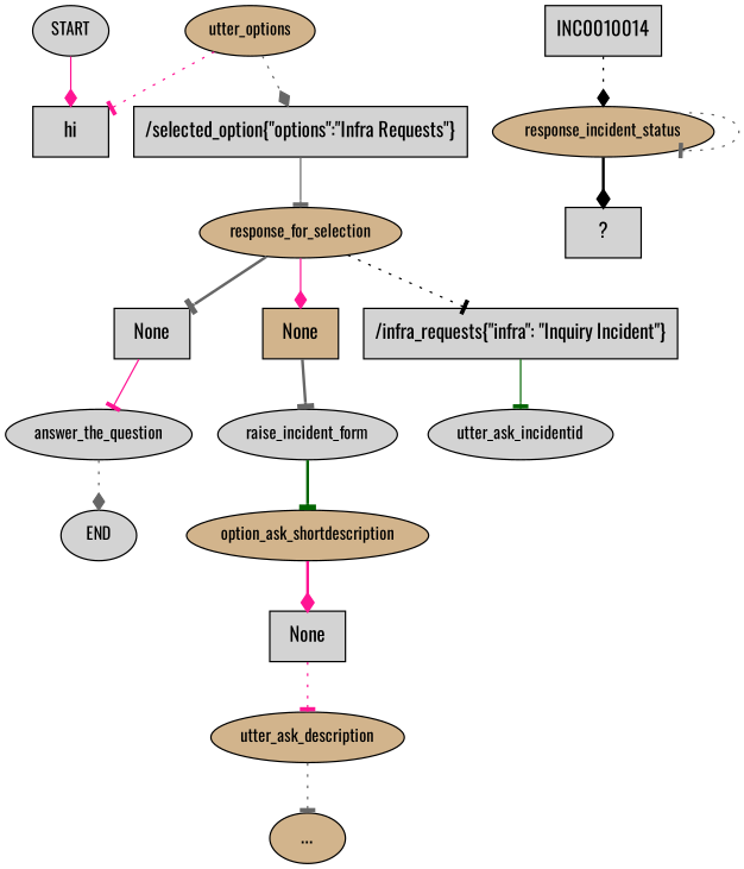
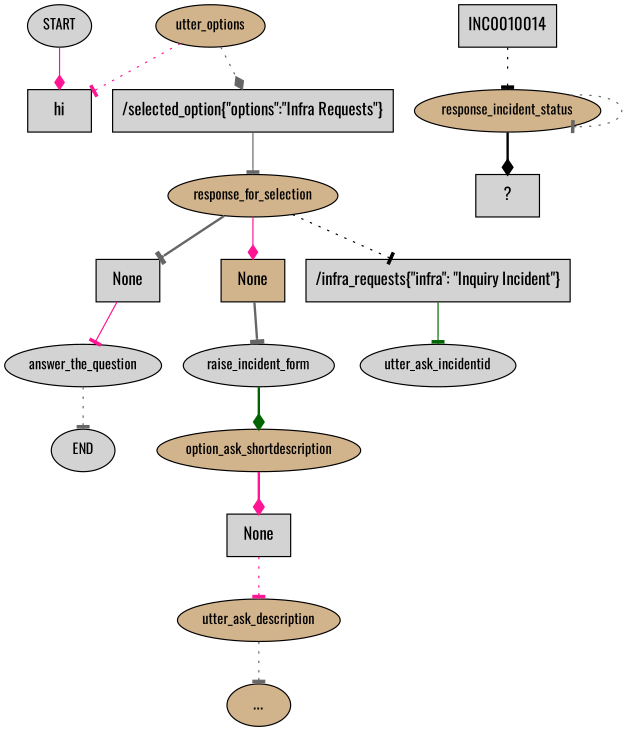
  digraph {
    fontname=Oswald
    node [fillcolor=lightgrey fontname=Oswald fontsize=12 style=filled]
    edge [arrowhead=tee color=gray40 fontname=Oswald style=dotted]
    n1 [label=START]
    n2 [label=hi shape=rect fontsize=""]
    n3 [label=END]
    n4 [fillcolor=tan label=utter_options]
    n5 [label="/selected_option{\"options\":\"Infra Requests\"}" shape=rect fontsize=""]
    n6 [fillcolor=tan label=response_for_selection]
    n7 [label=None shape=rect fontsize=""]
    n8 [fillcolor=tan label=None shape=rect fontsize=""]
    n9 [label="/infra_requests{\"infra\": \"Inquiry Incident\"}" shape=rect fontsize=""]
    n10 [label=answer_the_question]
    n11 [label=raise_incident_form]
    n12 [label=utter_ask_incidentid]
    n13 [fillcolor=tan label=option_ask_shortdescription]
    n14 [label=None shape=rect fontsize=""]
    n15 [fillcolor=tan label=utter_ask_description]
    n16 [fillcolor=tan label="..." fontsize=""]
    n17 [label=INC0010014 shape=rect fontsize=""]
    n18 [fillcolor=tan label=response_incident_status]
    n19 [label="  ?  " shape=rect fontsize=""]
    n1 -> n2 [arrowhead=diamond color=deeppink style=solid]
    n4 -> n2 [color=deeppink]
    n4 -> n5 [arrowhead=diamond]
    n5 -> n6 [style=solid]
    n6 -> n7 [style=bold]
    n6 -> n8 [arrowhead=diamond color=deeppink style=solid]
    n6 -> n9 [color=black]
    n7 -> n10 [color=deeppink style=solid]
    n8 -> n11 [style=bold]
    n9 -> n12 [color=darkgreen style=solid]
-   n10 -> n3 [arrowhead=diamond]
-   n11 -> n13 [color=darkgreen style=bold]
+   n10 -> n3
+   n11 -> n13 [arrowhead=diamond color=darkgreen style=bold]
    n13 -> n14 [arrowhead=diamond color=deeppink style=bold]
    n14 -> n15 [color=deeppink]
    n15 -> n16
-   n17 -> n18 [arrowhead=diamond color=black]
+   n17 -> n18 [color=black]
    n18 -> n18
    n18 -> n19 [arrowhead=diamond color=black style=bold]
  }
